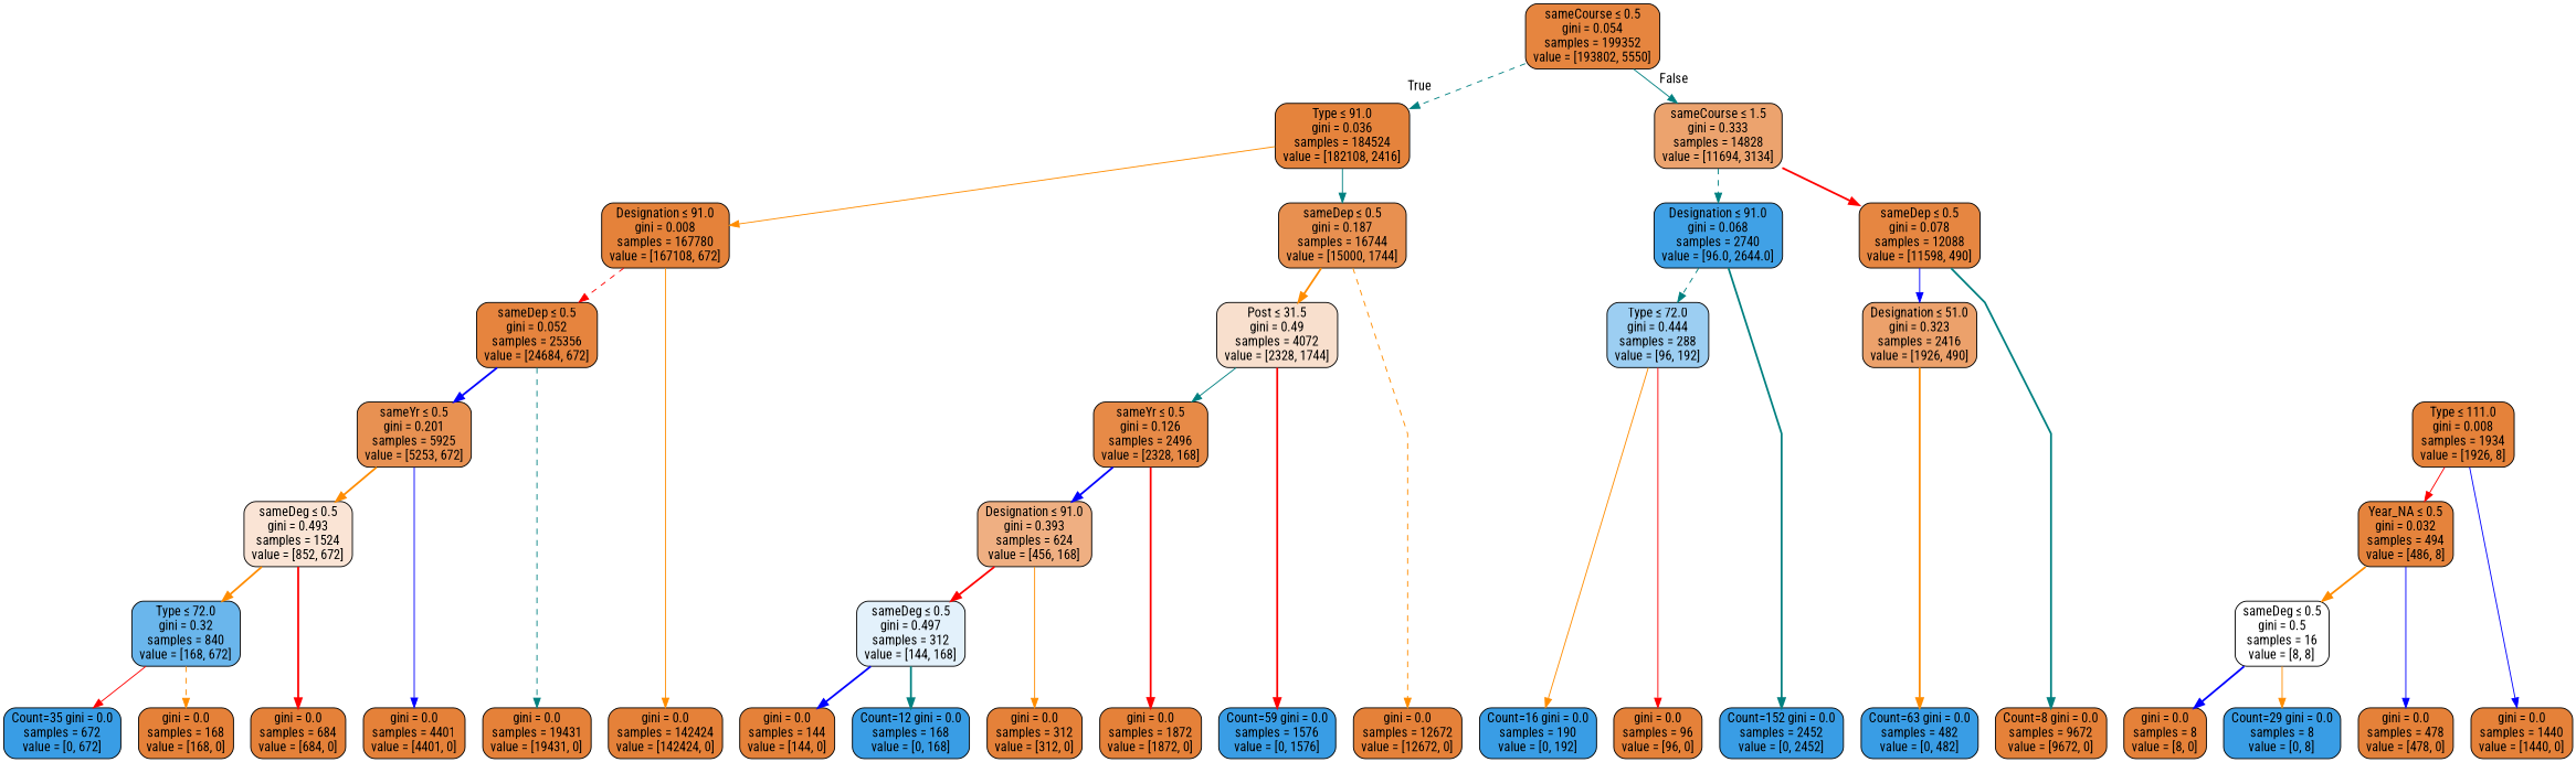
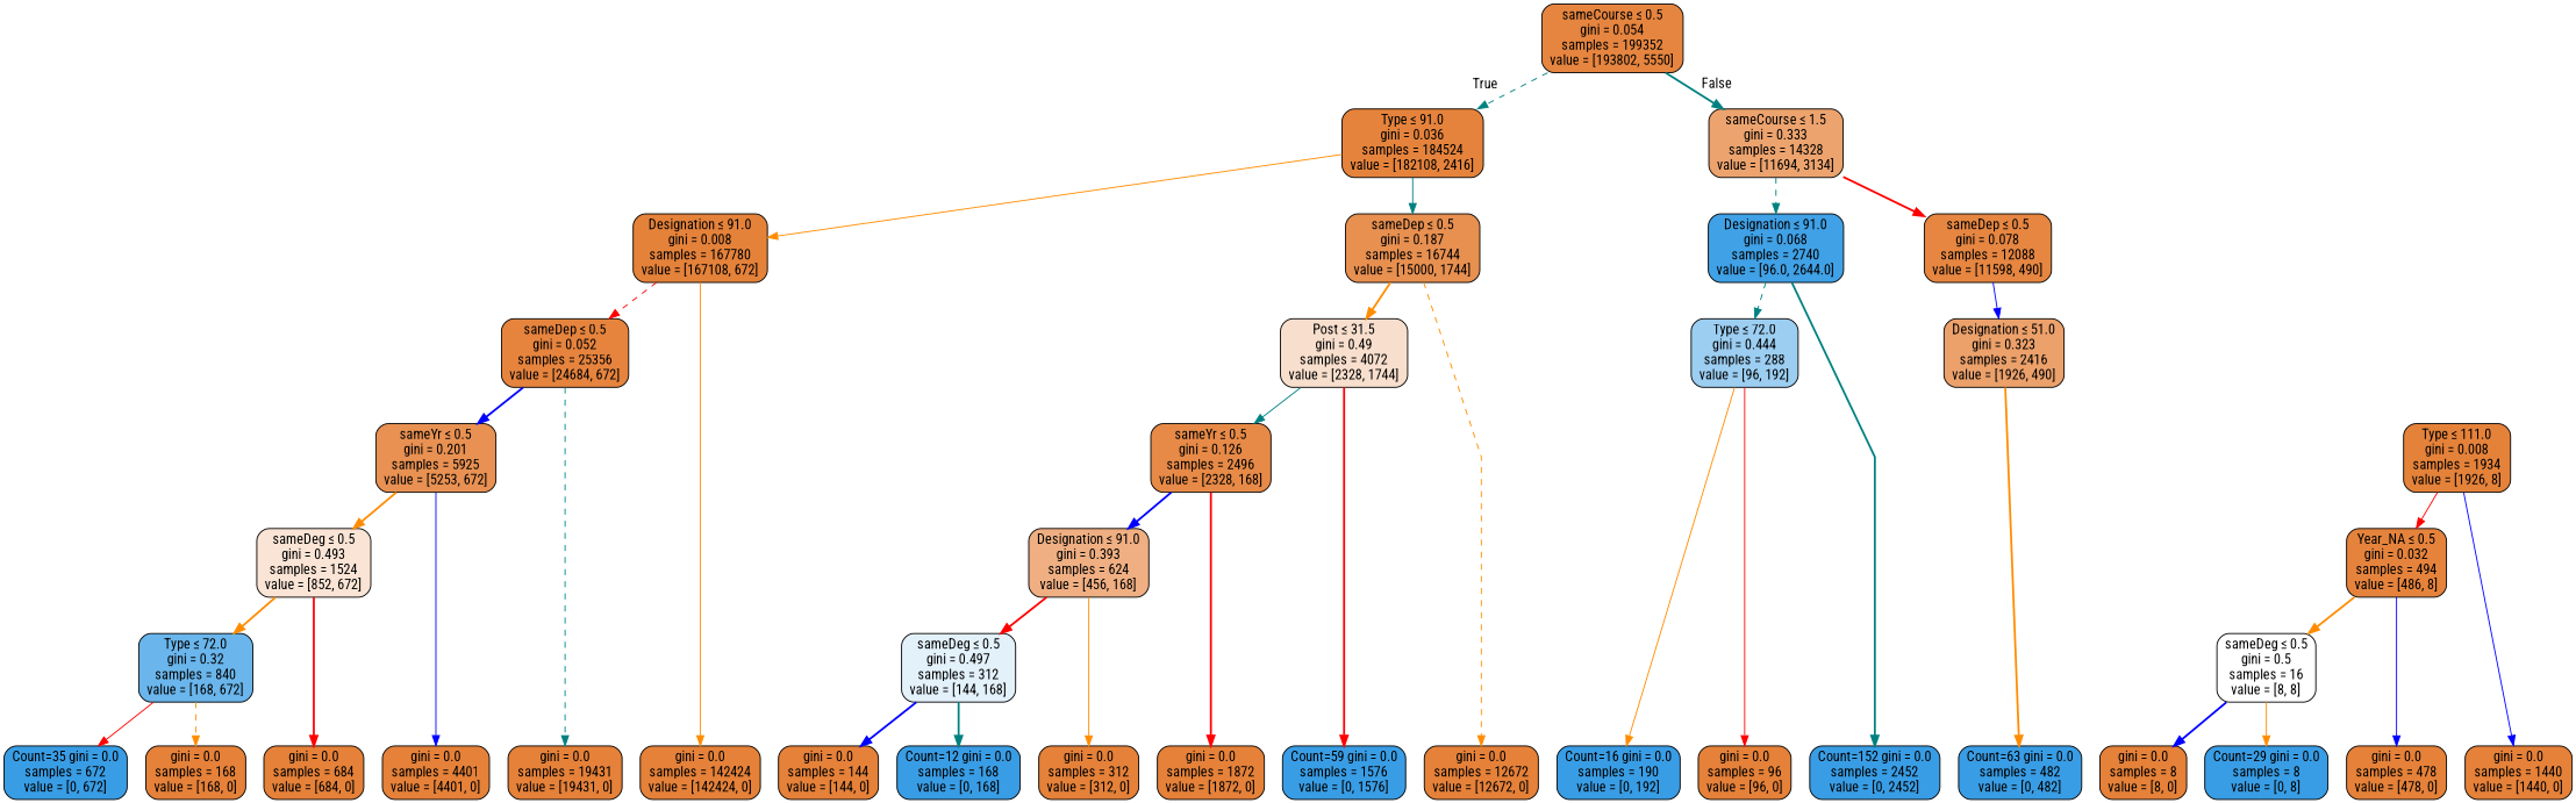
  digraph {
    fontname="Roboto Condensed"
    ranksep=equally
    splines=polyline
    node [color=black fillcolor="#e58139" fontname="Roboto Condensed" shape=box style="filled, rounded"]
    edge [color=darkorange fontname="Roboto Condensed" style=bold]
    n1 [fillcolor="#e6853f" label=<sameCourse &le; 0.5<br/>gini = 0.054<br/>samples = 199352<br/>value = [193802, 5550]>]
    n2 [fillcolor="#e5833c" label=<Type &le; 91.0<br/>gini = 0.036<br/>samples = 184524<br/>value = [182108, 2416]>]
-   n3 [fillcolor="#eca36e" label=<sameCourse &le; 1.5<br/>gini = 0.333<br/>samples = 14828<br/>value = [11694, 3134]>]
+   n3 [fillcolor="#eca36e" label=<sameCourse &le; 1.5<br/>gini = 0.333<br/>samples = 14328<br/>value = [11694, 3134]>]
    n4 [fillcolor="#e5823a" label=<Designation &le; 91.0<br/>gini = 0.008<br/>samples = 167780<br/>value = [167108, 672]>]
    n5 [fillcolor="#e89050" label=<sameDep &le; 0.5<br/>gini = 0.187<br/>samples = 16744<br/>value = [15000, 1744]>]
    n6 [fillcolor="#40a1e6" label=<Designation &le; 91.0<br/>gini = 0.068<br/>samples = 2740<br/>value = [96.0, 2644.0]>]
    n7 [fillcolor="#e68641" label=<sameDep &le; 0.5<br/>gini = 0.078<br/>samples = 12088<br/>value = [11598, 490]>]
    n8 [fillcolor="#e6843e" label=<sameDep &le; 0.5<br/>gini = 0.052<br/>samples = 25356<br/>value = [24684, 672]>]
    n9 [fillcolor="#f8dfcd" label=<Post &le; 31.5<br/>gini = 0.49<br/>samples = 4072<br/>value = [2328, 1744]>]
    n10 [fillcolor="#9ccef2" label=<Type &le; 72.0<br/>gini = 0.444<br/>samples = 288<br/>value = [96, 192]>]
    n11 [fillcolor="#eca16b" label=<Designation &le; 51.0<br/>gini = 0.323<br/>samples = 2416<br/>value = [1926, 490]>]
    n12 [fillcolor="#e89152" label=<sameYr &le; 0.5<br/>gini = 0.201<br/>samples = 5925<br/>value = [5253, 672]>]
    n13 [fillcolor="#e78a47" label=<sameYr &le; 0.5<br/>gini = 0.126<br/>samples = 2496<br/>value = [2328, 168]>]
    n14 [fillcolor="#e5823a" label=<Type &le; 111.0<br/>gini = 0.008<br/>samples = 1934<br/>value = [1926, 8]>]
    n15 [fillcolor="#fae4d5" label=<sameDeg &le; 0.5<br/>gini = 0.493<br/>samples = 1524<br/>value = [852, 672]>]
    n16 [fillcolor="#efaf82" label=<Designation &le; 91.0<br/>gini = 0.393<br/>samples = 624<br/>value = [456, 168]>]
    n17 [fillcolor="#e5833c" label=<Year_NA &le; 0.5<br/>gini = 0.032<br/>samples = 494<br/>value = [486, 8]>]
    n18 [fillcolor="#6ab6ec" label=<Type &le; 72.0<br/>gini = 0.32<br/>samples = 840<br/>value = [168, 672]>]
    n19 [fillcolor="#e3f1fb" label=<sameDeg &le; 0.5<br/>gini = 0.497<br/>samples = 312<br/>value = [144, 168]>]
    n20 [fillcolor="#ffffff" label=<sameDeg &le; 0.5<br/>gini = 0.5<br/>samples = 16<br/>value = [8, 8]>]
    n21 [label=<gini = 0.0<br/>samples = 142424<br/>value = [142424, 0]>]
    n22 [label=<gini = 0.0<br/>samples = 19431<br/>value = [19431, 0]>]
    n23 [label=<gini = 0.0<br/>samples = 4401<br/>value = [4401, 0]>]
    n24 [label=<gini = 0.0<br/>samples = 684<br/>value = [684, 0]>]
    n25 [fillcolor="#399de5" label=<Count=35 gini = 0.0<br/>samples = 672<br/>value = [0, 672]>]
    n26 [label=<gini = 0.0<br/>samples = 168<br/>value = [168, 0]>]
    n27 [label=<gini = 0.0<br/>samples = 12672<br/>value = [12672, 0]>]
    n28 [fillcolor="#399de5" label=<Count=59 gini = 0.0<br/>samples = 1576<br/>value = [0, 1576]>]
    n29 [label=<gini = 0.0<br/>samples = 1872<br/>value = [1872, 0]>]
    n30 [label=<gini = 0.0<br/>samples = 144<br/>value = [144, 0]>]
    n31 [fillcolor="#399de5" label=<Count=12 gini = 0.0<br/>samples = 168<br/>value = [0, 168]>]
    n32 [label=<gini = 0.0<br/>samples = 312<br/>value = [312, 0]>]
    n33 [fillcolor="#399de5" label=<Count=152 gini = 0.0<br/>samples = 2452<br/>value = [0, 2452]>]
    n34 [fillcolor="#399de5" label=<Count=16 gini = 0.0<br/>samples = 190<br/>value = [0, 192]>]
    n35 [label=<gini = 0.0<br/>samples = 96<br/>value = [96, 0]>]
-   n36 [label=<Count=8 gini = 0.0<br/>samples = 9672<br/>value = [9672, 0]>]
    n37 [fillcolor="#399de5" label=<Count=63 gini = 0.0<br/>samples = 482<br/>value = [0, 482]>]
    n38 [label=<gini = 0.0<br/>samples = 1440<br/>value = [1440, 0]>]
    n39 [label=<gini = 0.0<br/>samples = 478<br/>value = [478, 0]>]
    n40 [label=<gini = 0.0<br/>samples = 8<br/>value = [8, 0]>]
    n41 [fillcolor="#399de5" label=<Count=29 gini = 0.0<br/>samples = 8<br/>value = [0, 8]>]
    subgraph sub_1 {
      rank=same
      n1
    }
    subgraph sub_2 {
      rank=same
      n2
      n3
    }
    subgraph sub_3 {
      rank=same
      n4
      n5
      n6
      n7
    }
    subgraph sub_4 {
      rank=same
      n8
      n9
      n10
      n11
    }
    subgraph sub_5 {
      rank=same
      n12
      n13
      n14
    }
    subgraph sub_6 {
      rank=same
      n15
      n16
      n17
    }
    subgraph sub_7 {
      rank=same
      n18
      n19
      n20
    }
    subgraph sub_8 {
      rank=same
      n21
      n22
      n23
      n24
      n25
      n26
      n27
      n28
      n29
      n30
      n31
      n32
      n33
      n34
      n35
-     n36
      n37
      n38
      n39
      n40
      n41
    }
    n1 -> n2 [color=teal headlabel=True labelangle=45 labeldistance=2.5 style=dashed]
-   n1 -> n3 [color=teal headlabel=False labelangle=-45 labeldistance=2.5 style=solid]
+   n1 -> n3 [color=teal headlabel=False labelangle=-45 labeldistance=2.5]
    n2 -> n4 [style=solid]
    n2 -> n5 [color=teal style=solid]
    n3 -> n6 [color=teal style=dashed]
    n3 -> n7 [color=red]
    n4 -> n8 [color=red style=dashed]
    n4 -> n21 [style=solid]
    n5 -> n9
    n5 -> n27 [style=dashed]
    n6 -> n10 [color=teal style=dashed]
    n6 -> n33 [color=teal]
    n7 -> n11 [color=blue style=solid]
-   n7 -> n36 [color=teal]
    n8 -> n12 [color=blue]
    n8 -> n22 [color=teal style=dashed]
    n9 -> n13 [color=teal style=solid]
    n9 -> n28 [color=red]
    n10 -> n34 [style=solid]
    n10 -> n35 [color=red style=solid]
    n11 -> n37
    n12 -> n15
    n12 -> n23 [color=blue style=solid]
    n13 -> n16 [color=blue]
    n13 -> n29 [color=red]
    n14 -> n17 [color=red style=solid]
    n14 -> n38 [color=blue style=solid]
    n15 -> n18
    n15 -> n24 [color=red]
    n16 -> n19 [color=red]
    n16 -> n32 [style=solid]
    n17 -> n20
    n17 -> n39 [color=blue style=solid]
    n18 -> n25 [color=red style=solid]
    n18 -> n26 [style=dashed]
    n19 -> n30 [color=blue]
    n19 -> n31 [color=teal]
    n20 -> n40 [color=blue]
    n20 -> n41 [style=solid]
  }
